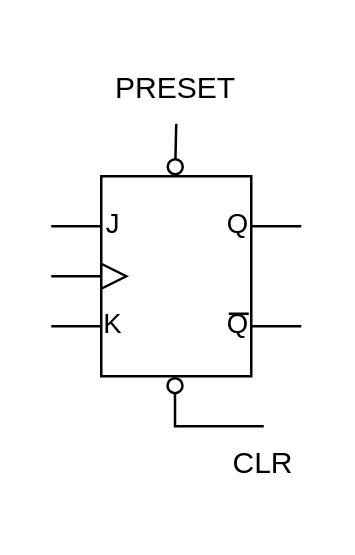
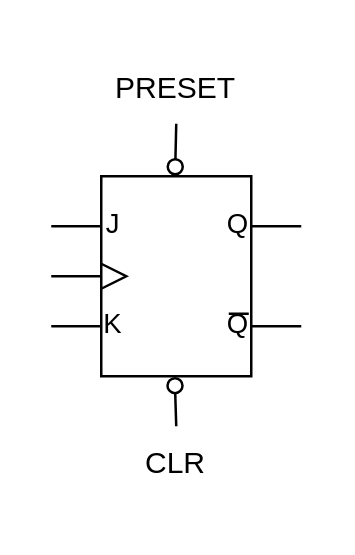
  <mxCell id="0" />
  <mxCell id="1" parent="0" />
  <mxCell id="2" value="" style="verticalLabelPosition=bottom;shadow=0;dashed=0;align=center;html=1;verticalAlign=top;shape=mxgraph.electrical.logic_gates.jk_flip-flop;" vertex="1" parent="1"><mxGeometry x="20" y="70" width="100" height="80" as="geometry" /></mxCell>
  <mxCell id="3" style="edgeStyle=orthogonalEdgeStyle;rounded=0;orthogonalLoop=1;jettySize=auto;html=1;entryX=0.496;entryY=-0.01;entryDx=0;entryDy=0;entryPerimeter=0;endArrow=oval;endFill=0;strokeColor=default;exitX=0.5;exitY=1;exitDx=0;exitDy=0;" edge="1" parent="1"><mxGeometry relative="1" as="geometry"><mxPoint x="70" y="49" as="sourcePoint" /><mxPoint x="69.6" y="66.2" as="targetPoint" /></mxGeometry></mxCell>
  <mxCell id="4" value="PRESET" style="text;html=1;strokeColor=none;fillColor=none;align=center;verticalAlign=middle;whiteSpace=wrap;rounded=0;" vertex="1" parent="1"><mxGeometry x="40" y="20" width="60" height="30" as="geometry" /></mxCell>
  <mxCell id="5" style="edgeStyle=orthogonalEdgeStyle;rounded=0;orthogonalLoop=1;jettySize=auto;html=1;entryX=0.495;entryY=0.997;entryDx=0;entryDy=0;entryPerimeter=0;endArrow=oval;endFill=0;strokeColor=default;exitX=0.5;exitY=0;exitDx=0;exitDy=0;" edge="1" parent="1" source="6"><mxGeometry relative="1" as="geometry"><mxPoint x="70" y="174" as="sourcePoint" /><mxPoint x="69.5" y="153.76" as="targetPoint" /></mxGeometry></mxCell>
- <mxCell id="6" value="CLR" style="text;html=1;strokeColor=none;fillColor=none;align=center;verticalAlign=middle;whiteSpace=wrap;rounded=0;" vertex="1" parent="1"><mxGeometry x="75" y="170" width="60" height="30" as="geometry" /></mxCell>
+ <mxCell id="6" value="CLR" style="text;html=1;strokeColor=none;fillColor=none;align=center;verticalAlign=middle;whiteSpace=wrap;rounded=0;" vertex="1" parent="1"><mxGeometry x="40" y="170" width="60" height="30" as="geometry" /></mxCell>
